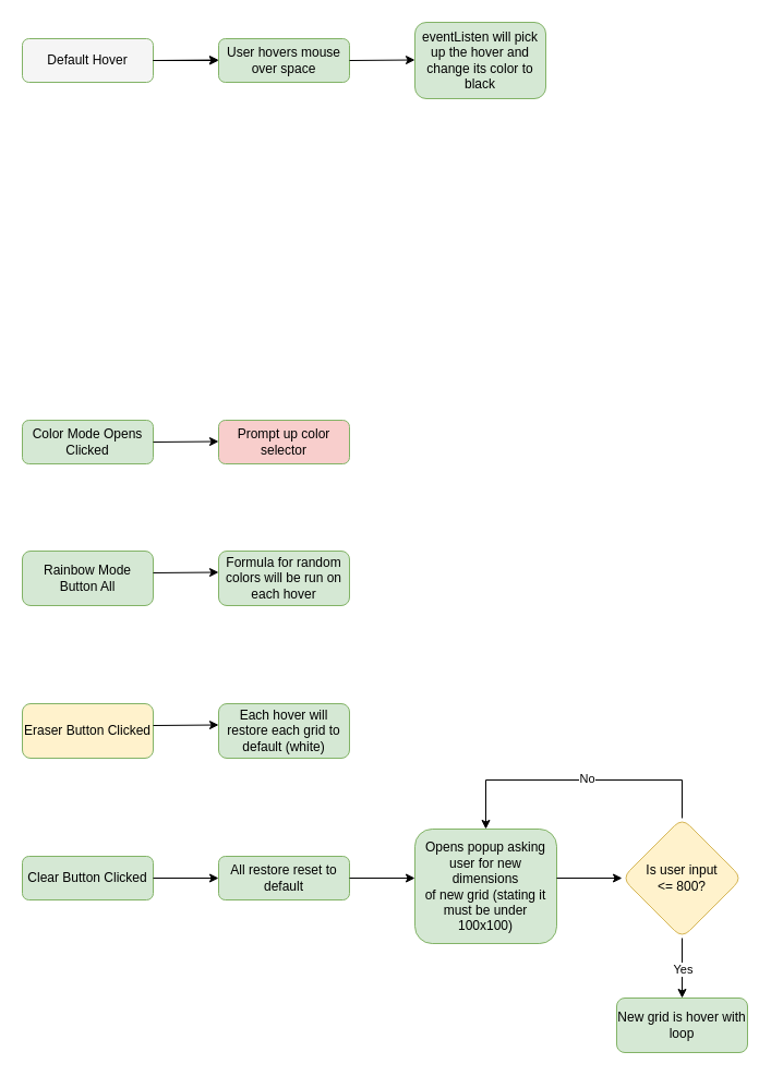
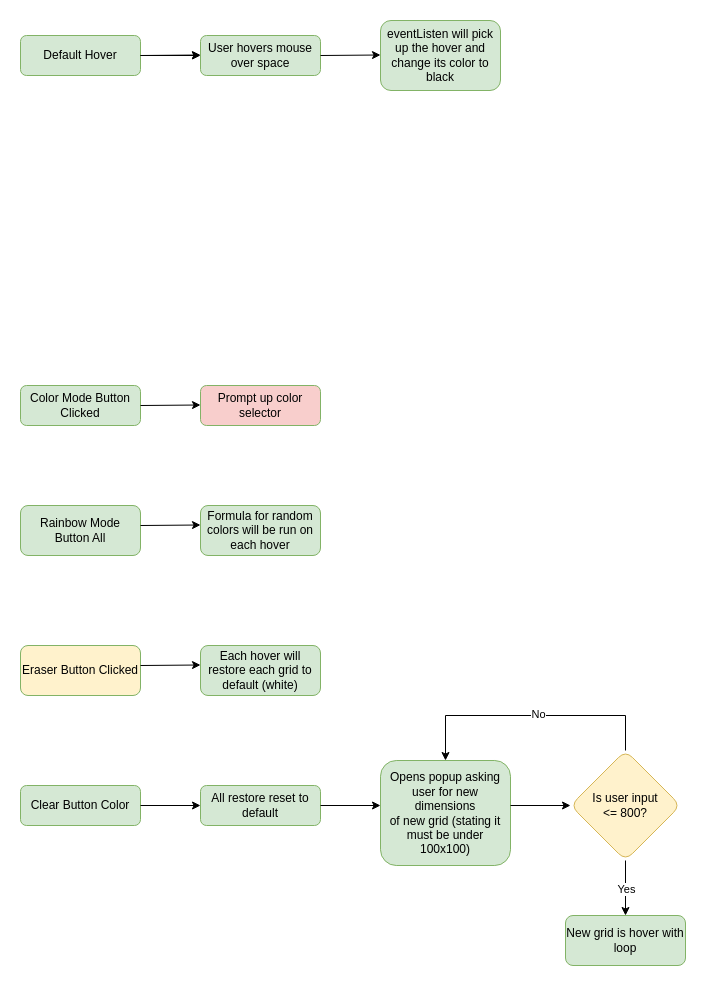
  <mxCell id="0" />
  <mxCell id="1" parent="0" />
- <mxCell id="2" value="&lt;div&gt;Color Mode Opens Clicked&lt;/div&gt;" style="rounded=1;whiteSpace=wrap;html=1;fillColor=#d5e8d4;strokeColor=#82b366;" parent="1" vertex="1"><mxGeometry x="20" y="385" width="120" height="40" as="geometry" /></mxCell>
+ <mxCell id="2" value="&lt;div&gt;Color Mode Button Clicked&lt;/div&gt;" style="rounded=1;whiteSpace=wrap;html=1;fillColor=#d5e8d4;strokeColor=#82b366;" parent="1" vertex="1"><mxGeometry x="20" y="385" width="120" height="40" as="geometry" /></mxCell>
  <mxCell id="3" value="" style="endArrow=classic;html=1;rounded=0;shadow=0;" parent="1" edge="1"><mxGeometry width="50" height="50" relative="1" as="geometry"><mxPoint x="140" y="405" as="sourcePoint" /><mxPoint x="200" y="404.5" as="targetPoint" /></mxGeometry></mxCell>
  <mxCell id="4" value="Prompt up color selector" style="rounded=1;whiteSpace=wrap;html=1;fillColor=#f8cecc;strokeColor=#82b366;" parent="1" vertex="1"><mxGeometry x="200" y="385" width="120" height="40" as="geometry" /></mxCell>
  <mxCell id="5" value="&lt;div&gt;Rainbow Mode Button All&lt;/div&gt;" style="rounded=1;whiteSpace=wrap;html=1;fillColor=#d5e8d4;strokeColor=#82b366;" parent="1" vertex="1"><mxGeometry x="20" y="505" width="120" height="50" as="geometry" /></mxCell>
  <mxCell id="6" value="" style="endArrow=classic;html=1;rounded=0;shadow=0;" parent="1" edge="1"><mxGeometry width="50" height="50" relative="1" as="geometry"><mxPoint x="140" y="525" as="sourcePoint" /><mxPoint x="200" y="524.5" as="targetPoint" /></mxGeometry></mxCell>
  <mxCell id="7" value="Formula for random colors will be run on each hover" style="rounded=1;whiteSpace=wrap;html=1;fillColor=#d5e8d4;strokeColor=#82b366;" parent="1" vertex="1"><mxGeometry x="200" y="505" width="120" height="50" as="geometry" /></mxCell>
  <mxCell id="8" value="Eraser Button Clicked" style="rounded=1;whiteSpace=wrap;html=1;fillColor=#fff2cc;strokeColor=#82b366;" parent="1" vertex="1"><mxGeometry x="20" y="645" width="120" height="50" as="geometry" /></mxCell>
  <mxCell id="9" value="" style="endArrow=classic;html=1;rounded=0;shadow=0;" parent="1" edge="1"><mxGeometry width="50" height="50" relative="1" as="geometry"><mxPoint x="140" y="665" as="sourcePoint" /><mxPoint x="200" y="664.5" as="targetPoint" /></mxGeometry></mxCell>
  <mxCell id="10" value="&lt;div&gt;Each hover will restore each grid to default (white)&lt;/div&gt;" style="rounded=1;whiteSpace=wrap;html=1;fillColor=#d5e8d4;strokeColor=#82b366;" parent="1" vertex="1"><mxGeometry x="200" y="645" width="120" height="50" as="geometry" /></mxCell>
- <mxCell id="11" value="&lt;div&gt;Clear Button Clicked&lt;/div&gt;" style="rounded=1;whiteSpace=wrap;html=1;fillColor=#d5e8d4;strokeColor=#82b366;" parent="1" vertex="1"><mxGeometry x="20" y="785" width="120" height="40" as="geometry" /></mxCell>
+ <mxCell id="11" value="&lt;div&gt;Clear Button Color&lt;/div&gt;" style="rounded=1;whiteSpace=wrap;html=1;fillColor=#d5e8d4;strokeColor=#82b366;" parent="1" vertex="1"><mxGeometry x="20" y="785" width="120" height="40" as="geometry" /></mxCell>
  <mxCell id="12" value="" style="endArrow=classic;html=1;rounded=0;shadow=0;entryX=0;entryY=0.5;entryDx=0;entryDy=0;" parent="1" edge="1" target="13"><mxGeometry width="50" height="50" relative="1" as="geometry"><mxPoint x="140" y="805" as="sourcePoint" /><mxPoint x="200" y="804.5" as="targetPoint" /></mxGeometry></mxCell>
  <mxCell id="13" value="All restore reset to default" style="rounded=1;whiteSpace=wrap;html=1;fillColor=#d5e8d4;strokeColor=#82b366;" parent="1" vertex="1"><mxGeometry x="200" y="785" width="120" height="40" as="geometry" /></mxCell>
- <mxCell id="14" value="Default Hover" style="rounded=1;whiteSpace=wrap;html=1;fillColor=#f5f5f5;strokeColor=#82b366;" parent="1" vertex="1"><mxGeometry x="20" y="35" width="120" height="40" as="geometry" /></mxCell>
+ <mxCell id="14" value="Default Hover" style="rounded=1;whiteSpace=wrap;html=1;fillColor=#d5e8d4;strokeColor=#82b366;" parent="1" vertex="1"><mxGeometry x="20" y="35" width="120" height="40" as="geometry" /></mxCell>
  <mxCell id="15" value="" style="endArrow=classic;html=1;rounded=0;shadow=0;" parent="1" edge="1"><mxGeometry width="50" height="50" relative="1" as="geometry"><mxPoint x="140" y="55" as="sourcePoint" /><mxPoint x="200" y="54.5" as="targetPoint" /></mxGeometry></mxCell>
  <mxCell id="16" value="" style="endArrow=classic;html=1;rounded=0;shadow=0;entryX=0;entryY=0.5;entryDx=0;entryDy=0;" parent="1" edge="1" target="17"><mxGeometry width="50" height="50" relative="1" as="geometry"><mxPoint x="140" y="55" as="sourcePoint" /><mxPoint x="200" y="54.5" as="targetPoint" /></mxGeometry></mxCell>
  <mxCell id="17" value="User hovers mouse over space" style="rounded=1;whiteSpace=wrap;html=1;fillColor=#d5e8d4;strokeColor=#82b366;" parent="1" vertex="1"><mxGeometry x="200" y="35" width="120" height="40" as="geometry" /></mxCell>
  <mxCell id="18" value="" style="endArrow=classic;html=1;rounded=0;shadow=0;" parent="1" edge="1"><mxGeometry width="50" height="50" relative="1" as="geometry"><mxPoint x="320" y="55" as="sourcePoint" /><mxPoint x="380" y="54.5" as="targetPoint" /></mxGeometry></mxCell>
  <mxCell id="19" value="eventListen will pick up the hover and change its color to black" style="rounded=1;whiteSpace=wrap;html=1;fillColor=#d5e8d4;strokeColor=#82b366;" parent="1" vertex="1"><mxGeometry x="380" y="20" width="120" height="70" as="geometry" /></mxCell>
  <mxCell id="20" value="" style="endArrow=classic;html=1;rounded=0;shadow=0;" edge="1" parent="1"><mxGeometry width="50" height="50" relative="1" as="geometry"><mxPoint x="320" y="805" as="sourcePoint" /><mxPoint x="380" y="805" as="targetPoint" /></mxGeometry></mxCell>
  <mxCell id="21" value="&lt;div&gt;Opens popup asking user for new dimensions &lt;br&gt;&lt;/div&gt;&lt;div&gt;of new grid (stating it must be under 100x100)&lt;br&gt;&lt;/div&gt;" style="rounded=1;whiteSpace=wrap;html=1;fillColor=#d5e8d4;strokeColor=#82b366;" vertex="1" parent="1"><mxGeometry x="380" y="760" width="130" height="105" as="geometry" /></mxCell>
  <mxCell id="22" value="" style="endArrow=classic;html=1;rounded=0;shadow=0;entryX=0;entryY=0.5;entryDx=0;entryDy=0;" edge="1" parent="1"><mxGeometry width="50" height="50" relative="1" as="geometry"><mxPoint x="510" y="805" as="sourcePoint" /><mxPoint x="570" y="805" as="targetPoint" /></mxGeometry></mxCell>
  <mxCell id="23" value="&lt;div&gt;Is user input &lt;br&gt;&lt;/div&gt;&lt;div&gt;&amp;lt;= 800?&lt;br&gt;&lt;/div&gt;" style="rhombus;whiteSpace=wrap;html=1;rounded=1;fillColor=#fff2cc;strokeColor=#d6b656;" vertex="1" parent="1"><mxGeometry x="570" y="750" width="110" height="110" as="geometry" /></mxCell>
  <mxCell id="24" value="" style="endArrow=classic;html=1;rounded=0;shadow=0;exitX=0.5;exitY=1;exitDx=0;exitDy=0;" edge="1" parent="1" source="23"><mxGeometry relative="1" as="geometry"><mxPoint x="550" y="915" as="sourcePoint" /><mxPoint x="625" y="915" as="targetPoint" /></mxGeometry></mxCell>
  <mxCell id="25" value="Yes" style="edgeLabel;resizable=0;html=1;align=center;verticalAlign=middle;rounded=1;" connectable="0" vertex="1" parent="24"><mxGeometry relative="1" as="geometry" /></mxCell>
  <mxCell id="26" value="" style="edgeStyle=segmentEdgeStyle;endArrow=classic;html=1;rounded=0;shadow=0;exitX=0.5;exitY=0;exitDx=0;exitDy=0;entryX=0.5;entryY=0;entryDx=0;entryDy=0;" edge="1" parent="1" source="23" target="21"><mxGeometry width="50" height="50" relative="1" as="geometry"><mxPoint x="540" y="715" as="sourcePoint" /><mxPoint x="590" y="665" as="targetPoint" /><Array as="points"><mxPoint x="625" y="715" /><mxPoint x="445" y="715" /></Array></mxGeometry></mxCell>
  <mxCell id="27" value="No" style="edgeLabel;resizable=0;html=1;align=center;verticalAlign=middle;rounded=1;" connectable="0" vertex="1" parent="1"><mxGeometry x="650" y="898" as="geometry"><mxPoint x="-113" y="-185" as="offset" /></mxGeometry></mxCell>
  <mxCell id="28" value="New grid is hover with loop" style="rounded=1;whiteSpace=wrap;html=1;fillColor=#d5e8d4;strokeColor=#82b366;" vertex="1" parent="1"><mxGeometry x="565" y="915" width="120" height="50" as="geometry" /></mxCell>
